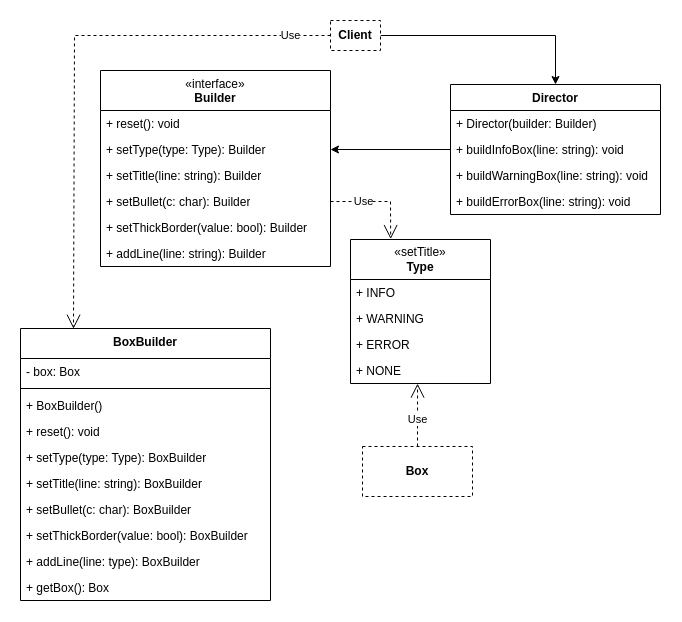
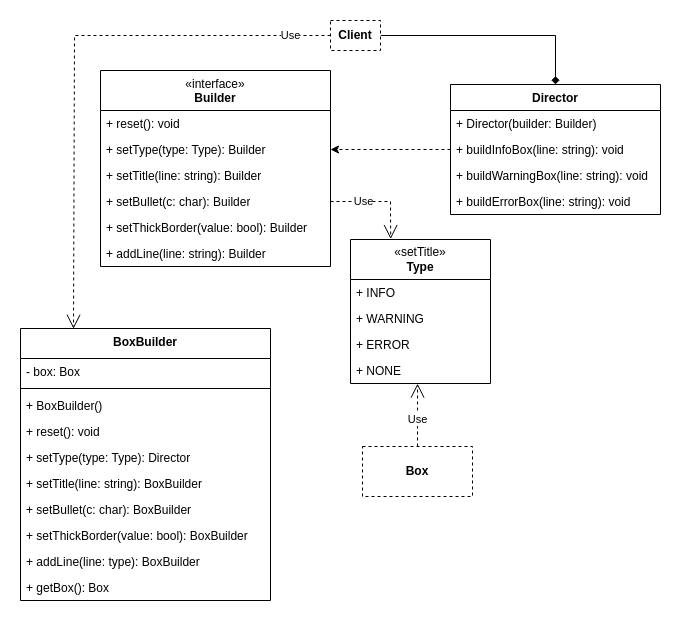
  <mxCell id="0" />
  <mxCell id="1" parent="0" />
- <mxCell id="2" style="edgeStyle=orthogonalEdgeStyle;rounded=0;orthogonalLoop=1;jettySize=auto;html=1;entryX=0.5;entryY=0;entryDx=0;entryDy=0;" edge="1" parent="1" source="3" target="28"><mxGeometry relative="1" as="geometry" /></mxCell>
+ <mxCell id="2" style="edgeStyle=orthogonalEdgeStyle;rounded=0;orthogonalLoop=1;jettySize=auto;html=1;entryX=0.5;entryY=0;entryDx=0;entryDy=0;endArrow=diamond;" edge="1" parent="1" source="3" target="28"><mxGeometry relative="1" as="geometry" /></mxCell>
  <mxCell id="3" value="Client" style="html=1;whiteSpace=wrap;fontSize=12;fontStyle=1;dashed=1;" vertex="1" parent="1"><mxGeometry x="330" y="20" width="50" height="30" as="geometry" /></mxCell>
  <mxCell id="4" value="&lt;span style=&quot;font-weight: 400;&quot;&gt;«interface»&lt;/span&gt;&lt;br style=&quot;font-weight: 400;&quot;&gt;&lt;b&gt;Builder&lt;/b&gt;" style="swimlane;fontStyle=1;align=center;verticalAlign=top;childLayout=stackLayout;horizontal=1;startSize=40;horizontalStack=0;resizeParent=1;resizeParentMax=0;resizeLast=0;collapsible=1;marginBottom=0;whiteSpace=wrap;html=1;" vertex="1" parent="1"><mxGeometry x="100" y="70" width="230" height="196" as="geometry" /></mxCell>
  <mxCell id="5" value="+ reset(): void" style="text;strokeColor=none;fillColor=none;align=left;verticalAlign=top;spacingLeft=4;spacingRight=4;overflow=hidden;rotatable=0;points=[[0,0.5],[1,0.5]];portConstraint=eastwest;whiteSpace=wrap;html=1;" vertex="1" parent="4"><mxGeometry y="40" width="230" height="26" as="geometry" /></mxCell>
  <mxCell id="6" value="+ setType(type: Type): Builder" style="text;strokeColor=none;fillColor=none;align=left;verticalAlign=top;spacingLeft=4;spacingRight=4;overflow=hidden;rotatable=0;points=[[0,0.5],[1,0.5]];portConstraint=eastwest;whiteSpace=wrap;html=1;" vertex="1" parent="4"><mxGeometry y="66" width="230" height="26" as="geometry" /></mxCell>
  <mxCell id="7" value="+ setTitle(line: string): Builder" style="text;strokeColor=none;fillColor=none;align=left;verticalAlign=top;spacingLeft=4;spacingRight=4;overflow=hidden;rotatable=0;points=[[0,0.5],[1,0.5]];portConstraint=eastwest;whiteSpace=wrap;html=1;" vertex="1" parent="4"><mxGeometry y="92" width="230" height="26" as="geometry" /></mxCell>
  <mxCell id="8" value="+ setBullet(c: char): Builder" style="text;strokeColor=none;fillColor=none;align=left;verticalAlign=top;spacingLeft=4;spacingRight=4;overflow=hidden;rotatable=0;points=[[0,0.5],[1,0.5]];portConstraint=eastwest;whiteSpace=wrap;html=1;" vertex="1" parent="4"><mxGeometry y="118" width="230" height="26" as="geometry" /></mxCell>
  <mxCell id="9" value="+ setThickBorder(value: bool): Builder" style="text;strokeColor=none;fillColor=none;align=left;verticalAlign=top;spacingLeft=4;spacingRight=4;overflow=hidden;rotatable=0;points=[[0,0.5],[1,0.5]];portConstraint=eastwest;whiteSpace=wrap;html=1;" vertex="1" parent="4"><mxGeometry y="144" width="230" height="26" as="geometry" /></mxCell>
  <mxCell id="10" value="+ addLine(line: string): Builder" style="text;strokeColor=none;fillColor=none;align=left;verticalAlign=top;spacingLeft=4;spacingRight=4;overflow=hidden;rotatable=0;points=[[0,0.5],[1,0.5]];portConstraint=eastwest;whiteSpace=wrap;html=1;" vertex="1" parent="4"><mxGeometry y="170" width="230" height="26" as="geometry" /></mxCell>
  <mxCell id="11" value="«setTitle»&lt;br&gt;&lt;b&gt;Type&lt;/b&gt;" style="swimlane;fontStyle=0;childLayout=stackLayout;horizontal=1;startSize=40;fillColor=none;horizontalStack=0;resizeParent=1;resizeParentMax=0;resizeLast=0;collapsible=1;marginBottom=0;whiteSpace=wrap;html=1;" vertex="1" parent="1"><mxGeometry x="350" y="239" width="140" height="144" as="geometry" /></mxCell>
  <mxCell id="12" value="+ INFO" style="text;strokeColor=none;fillColor=none;align=left;verticalAlign=top;spacingLeft=4;spacingRight=4;overflow=hidden;rotatable=0;points=[[0,0.5],[1,0.5]];portConstraint=eastwest;whiteSpace=wrap;html=1;" vertex="1" parent="11"><mxGeometry y="40" width="140" height="26" as="geometry" /></mxCell>
  <mxCell id="13" value="+ WARNING" style="text;strokeColor=none;fillColor=none;align=left;verticalAlign=top;spacingLeft=4;spacingRight=4;overflow=hidden;rotatable=0;points=[[0,0.5],[1,0.5]];portConstraint=eastwest;whiteSpace=wrap;html=1;" vertex="1" parent="11"><mxGeometry y="66" width="140" height="26" as="geometry" /></mxCell>
  <mxCell id="14" value="+ ERROR" style="text;strokeColor=none;fillColor=none;align=left;verticalAlign=top;spacingLeft=4;spacingRight=4;overflow=hidden;rotatable=0;points=[[0,0.5],[1,0.5]];portConstraint=eastwest;whiteSpace=wrap;html=1;" vertex="1" parent="11"><mxGeometry y="92" width="140" height="26" as="geometry" /></mxCell>
  <mxCell id="15" value="+ NONE" style="text;strokeColor=none;fillColor=none;align=left;verticalAlign=top;spacingLeft=4;spacingRight=4;overflow=hidden;rotatable=0;points=[[0,0.5],[1,0.5]];portConstraint=eastwest;whiteSpace=wrap;html=1;" vertex="1" parent="11"><mxGeometry y="118" width="140" height="26" as="geometry" /></mxCell>
  <mxCell id="16" value="Use" style="endArrow=open;endSize=12;dashed=1;html=1;rounded=0;exitX=1;exitY=0.5;exitDx=0;exitDy=0;entryX=0.287;entryY=-0.003;entryDx=0;entryDy=0;entryPerimeter=0;" edge="1" parent="1" source="8" target="11"><mxGeometry x="-0.322" width="160" relative="1" as="geometry"><mxPoint x="310" y="149" as="sourcePoint" /><mxPoint x="390" y="200" as="targetPoint" /><Array as="points"><mxPoint x="390" y="201" /></Array><mxPoint as="offset" /></mxGeometry></mxCell>
  <mxCell id="17" value="&lt;b&gt;BoxBuilder&lt;/b&gt;" style="swimlane;fontStyle=1;align=center;verticalAlign=top;childLayout=stackLayout;horizontal=1;startSize=30;horizontalStack=0;resizeParent=1;resizeParentMax=0;resizeLast=0;collapsible=1;marginBottom=0;whiteSpace=wrap;html=1;" vertex="1" parent="1"><mxGeometry x="20" y="328" width="250" height="272" as="geometry" /></mxCell>
  <mxCell id="18" value="- box: Box" style="text;strokeColor=none;fillColor=none;align=left;verticalAlign=top;spacingLeft=4;spacingRight=4;overflow=hidden;rotatable=0;points=[[0,0.5],[1,0.5]];portConstraint=eastwest;whiteSpace=wrap;html=1;" vertex="1" parent="17"><mxGeometry y="30" width="250" height="26" as="geometry" /></mxCell>
  <mxCell id="19" value="" style="line;strokeWidth=1;fillColor=none;align=left;verticalAlign=middle;spacingTop=-1;spacingLeft=3;spacingRight=3;rotatable=0;labelPosition=right;points=[];portConstraint=eastwest;strokeColor=inherit;" vertex="1" parent="17"><mxGeometry y="56" width="250" height="8" as="geometry" /></mxCell>
  <mxCell id="20" value="+ BoxBuilder()" style="text;strokeColor=none;fillColor=none;align=left;verticalAlign=top;spacingLeft=4;spacingRight=4;overflow=hidden;rotatable=0;points=[[0,0.5],[1,0.5]];portConstraint=eastwest;whiteSpace=wrap;html=1;" vertex="1" parent="17"><mxGeometry y="64" width="250" height="26" as="geometry" /></mxCell>
  <mxCell id="21" value="+ reset(): void" style="text;strokeColor=none;fillColor=none;align=left;verticalAlign=top;spacingLeft=4;spacingRight=4;overflow=hidden;rotatable=0;points=[[0,0.5],[1,0.5]];portConstraint=eastwest;whiteSpace=wrap;html=1;" vertex="1" parent="17"><mxGeometry y="90" width="250" height="26" as="geometry" /></mxCell>
- <mxCell id="22" value="+ setType(type: Type): BoxBuilder" style="text;strokeColor=none;fillColor=none;align=left;verticalAlign=top;spacingLeft=4;spacingRight=4;overflow=hidden;rotatable=0;points=[[0,0.5],[1,0.5]];portConstraint=eastwest;whiteSpace=wrap;html=1;" vertex="1" parent="17"><mxGeometry y="116" width="250" height="26" as="geometry" /></mxCell>
+ <mxCell id="22" value="+ setType(type: Type): Director" style="text;strokeColor=none;fillColor=none;align=left;verticalAlign=top;spacingLeft=4;spacingRight=4;overflow=hidden;rotatable=0;points=[[0,0.5],[1,0.5]];portConstraint=eastwest;whiteSpace=wrap;html=1;" vertex="1" parent="17"><mxGeometry y="116" width="250" height="26" as="geometry" /></mxCell>
  <mxCell id="23" value="+ setTitle(line: string): BoxBuilder" style="text;strokeColor=none;fillColor=none;align=left;verticalAlign=top;spacingLeft=4;spacingRight=4;overflow=hidden;rotatable=0;points=[[0,0.5],[1,0.5]];portConstraint=eastwest;whiteSpace=wrap;html=1;" vertex="1" parent="17"><mxGeometry y="142" width="250" height="26" as="geometry" /></mxCell>
  <mxCell id="24" value="+ setBullet(c: char): BoxBuilder" style="text;strokeColor=none;fillColor=none;align=left;verticalAlign=top;spacingLeft=4;spacingRight=4;overflow=hidden;rotatable=0;points=[[0,0.5],[1,0.5]];portConstraint=eastwest;whiteSpace=wrap;html=1;" vertex="1" parent="17"><mxGeometry y="168" width="250" height="26" as="geometry" /></mxCell>
  <mxCell id="25" value="+ setThickBorder(value: bool): BoxBuilder" style="text;strokeColor=none;fillColor=none;align=left;verticalAlign=top;spacingLeft=4;spacingRight=4;overflow=hidden;rotatable=0;points=[[0,0.5],[1,0.5]];portConstraint=eastwest;whiteSpace=wrap;html=1;" vertex="1" parent="17"><mxGeometry y="194" width="250" height="26" as="geometry" /></mxCell>
  <mxCell id="26" value="+ addLine(line: type): BoxBuilder" style="text;strokeColor=none;fillColor=none;align=left;verticalAlign=top;spacingLeft=4;spacingRight=4;overflow=hidden;rotatable=0;points=[[0,0.5],[1,0.5]];portConstraint=eastwest;whiteSpace=wrap;html=1;" vertex="1" parent="17"><mxGeometry y="220" width="250" height="26" as="geometry" /></mxCell>
  <mxCell id="27" value="+ getBox(): Box" style="text;strokeColor=none;fillColor=none;align=left;verticalAlign=top;spacingLeft=4;spacingRight=4;overflow=hidden;rotatable=0;points=[[0,0.5],[1,0.5]];portConstraint=eastwest;whiteSpace=wrap;html=1;" vertex="1" parent="17"><mxGeometry y="246" width="250" height="26" as="geometry" /></mxCell>
  <mxCell id="28" value="Director" style="swimlane;fontStyle=1;align=center;verticalAlign=top;childLayout=stackLayout;horizontal=1;startSize=26;horizontalStack=0;resizeParent=1;resizeParentMax=0;resizeLast=0;collapsible=1;marginBottom=0;whiteSpace=wrap;html=1;" vertex="1" parent="1"><mxGeometry x="450" y="84" width="210" height="130" as="geometry" /></mxCell>
  <mxCell id="29" value="+ Director(builder: Builder)" style="text;strokeColor=none;fillColor=none;align=left;verticalAlign=top;spacingLeft=4;spacingRight=4;overflow=hidden;rotatable=0;points=[[0,0.5],[1,0.5]];portConstraint=eastwest;whiteSpace=wrap;html=1;" vertex="1" parent="28"><mxGeometry y="26" width="210" height="26" as="geometry" /></mxCell>
  <mxCell id="30" value="+ buildInfoBox(line: string): void" style="text;strokeColor=none;fillColor=none;align=left;verticalAlign=top;spacingLeft=4;spacingRight=4;overflow=hidden;rotatable=0;points=[[0,0.5],[1,0.5]];portConstraint=eastwest;whiteSpace=wrap;html=1;" vertex="1" parent="28"><mxGeometry y="52" width="210" height="26" as="geometry" /></mxCell>
  <mxCell id="31" value="+ buildWarningBox(line: string): void" style="text;strokeColor=none;fillColor=none;align=left;verticalAlign=top;spacingLeft=4;spacingRight=4;overflow=hidden;rotatable=0;points=[[0,0.5],[1,0.5]];portConstraint=eastwest;whiteSpace=wrap;html=1;" vertex="1" parent="28"><mxGeometry y="78" width="210" height="26" as="geometry" /></mxCell>
  <mxCell id="32" value="+ buildErrorBox(line: string): void" style="text;strokeColor=none;fillColor=none;align=left;verticalAlign=top;spacingLeft=4;spacingRight=4;overflow=hidden;rotatable=0;points=[[0,0.5],[1,0.5]];portConstraint=eastwest;whiteSpace=wrap;html=1;" vertex="1" parent="28"><mxGeometry y="104" width="210" height="26" as="geometry" /></mxCell>
  <mxCell id="33" value="Use" style="endArrow=open;endSize=12;dashed=1;html=1;rounded=0;exitX=0.5;exitY=0;exitDx=0;exitDy=0;entryX=0.479;entryY=1.004;entryDx=0;entryDy=0;entryPerimeter=0;" edge="1" parent="1" source="36" target="15"><mxGeometry x="-0.143" width="160" relative="1" as="geometry"><mxPoint x="490" y="360" as="sourcePoint" /><mxPoint x="387" y="350" as="targetPoint" /><Array as="points" /><mxPoint as="offset" /></mxGeometry></mxCell>
- <mxCell id="34" style="edgeStyle=orthogonalEdgeStyle;rounded=0;orthogonalLoop=1;jettySize=auto;html=1;entryX=1;entryY=0.5;entryDx=0;entryDy=0;" edge="1" parent="1" source="30" target="6"><mxGeometry relative="1" as="geometry" /></mxCell>
+ <mxCell id="34" style="edgeStyle=orthogonalEdgeStyle;rounded=0;orthogonalLoop=1;jettySize=auto;html=1;entryX=1;entryY=0.5;entryDx=0;entryDy=0;dashed=1;" edge="1" parent="1" source="30" target="6"><mxGeometry relative="1" as="geometry" /></mxCell>
  <mxCell id="35" value="Use" style="endArrow=open;endSize=12;dashed=1;html=1;rounded=0;exitX=0;exitY=0.5;exitDx=0;exitDy=0;entryX=0.212;entryY=0.001;entryDx=0;entryDy=0;entryPerimeter=0;" edge="1" parent="1" source="3" target="17"><mxGeometry x="-0.854" width="160" relative="1" as="geometry"><mxPoint x="-10" y="60" as="sourcePoint" /><mxPoint x="70" y="121" as="targetPoint" /><Array as="points"><mxPoint x="74" y="35" /></Array><mxPoint as="offset" /></mxGeometry></mxCell>
  <mxCell id="36" value="Box" style="html=1;whiteSpace=wrap;fontStyle=1;dashed=1;" vertex="1" parent="1"><mxGeometry x="362" y="446" width="110" height="50" as="geometry" /></mxCell>
